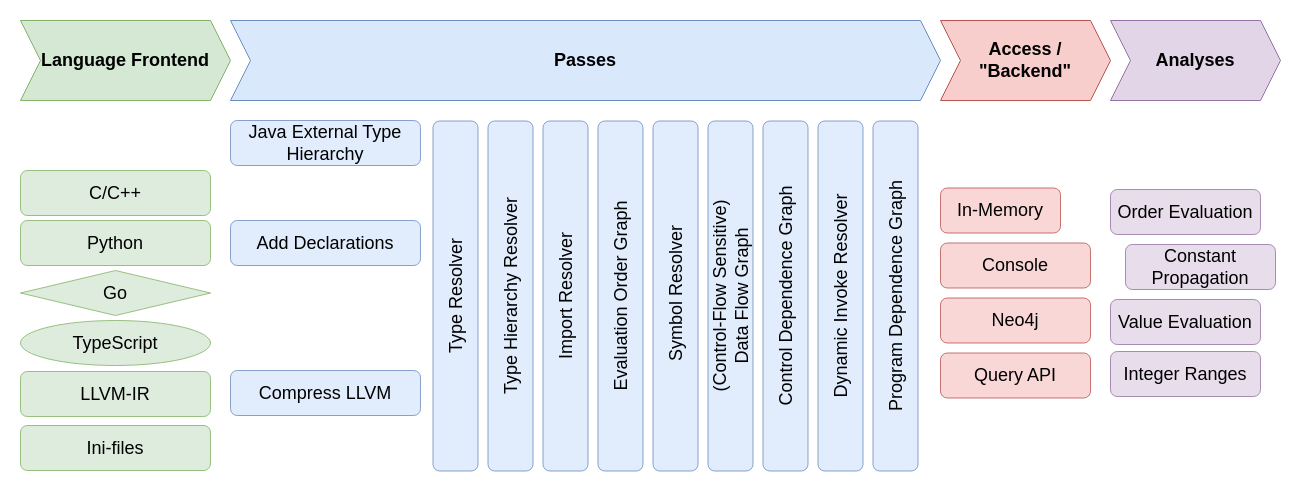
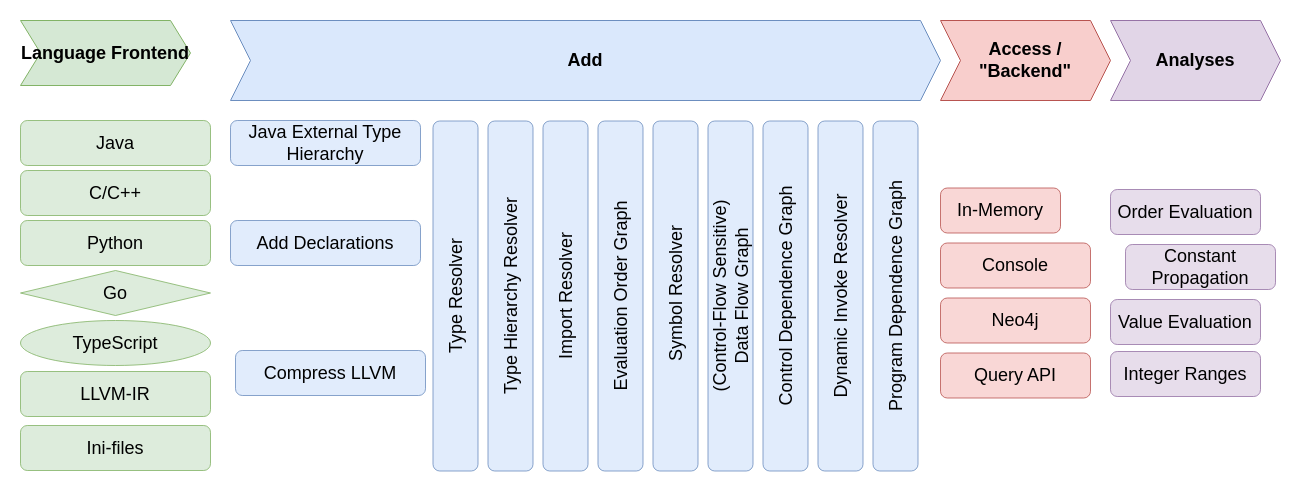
  <mxCell id="0" />
  <mxCell id="1" parent="0" />
- <mxCell id="2" value="&lt;font style=&quot;font-size: 18px;&quot;&gt;&lt;b&gt;Language Frontend&lt;/b&gt;&lt;/font&gt;" style="shape=step;perimeter=stepPerimeter;whiteSpace=wrap;html=1;fixedSize=1;fillColor=#d5e8d4;strokeColor=#82b366;" parent="1" vertex="1"><mxGeometry x="20" y="20" width="210" height="80" as="geometry" /></mxCell>
- <mxCell id="3" value="&lt;font style=&quot;font-size: 18px;&quot;&gt;&lt;b&gt;Passes&lt;/b&gt;&lt;/font&gt;" style="shape=step;perimeter=stepPerimeter;whiteSpace=wrap;html=1;fixedSize=1;fillColor=#dae8fc;strokeColor=#6c8ebf;" parent="1" vertex="1"><mxGeometry x="230" y="20" width="710" height="80" as="geometry" /></mxCell>
+ <mxCell id="2" value="&lt;font style=&quot;font-size: 18px;&quot;&gt;&lt;b&gt;Language Frontend&lt;/b&gt;&lt;/font&gt;" style="shape=step;perimeter=stepPerimeter;whiteSpace=wrap;html=1;fixedSize=1;fillColor=#d5e8d4;strokeColor=#82b366;" parent="1" vertex="1"><mxGeometry x="20" y="20" width="170" height="65" as="geometry" /></mxCell>
+ <mxCell id="3" value="&lt;font style=&quot;font-size: 18px;&quot;&gt;&lt;b&gt;Add&lt;/b&gt;&lt;/font&gt;" style="shape=step;perimeter=stepPerimeter;whiteSpace=wrap;html=1;fixedSize=1;fillColor=#dae8fc;strokeColor=#6c8ebf;" parent="1" vertex="1"><mxGeometry x="230" y="20" width="710" height="80" as="geometry" /></mxCell>
+ <mxCell id="4" value="Java" style="rounded=1;whiteSpace=wrap;html=1;fontSize=18;fillColor=#d5e8d4;strokeColor=#82b366;opacity=80;" parent="1" vertex="1"><mxGeometry x="20" y="120" width="190" height="45" as="geometry" /></mxCell>
  <mxCell id="5" value="&lt;div&gt;C/C++&lt;/div&gt;" style="rounded=1;whiteSpace=wrap;html=1;fontSize=18;fillColor=#d5e8d4;strokeColor=#82b366;opacity=80;" parent="1" vertex="1"><mxGeometry x="20" y="170" width="190" height="45" as="geometry" /></mxCell>
  <mxCell id="6" value="Python" style="rounded=1;whiteSpace=wrap;html=1;fontSize=18;fillColor=#d5e8d4;strokeColor=#82b366;opacity=80;" parent="1" vertex="1"><mxGeometry x="20" y="220" width="190" height="45" as="geometry" /></mxCell>
  <mxCell id="7" value="Go" style="rhombus;whiteSpace=wrap;html=1;fontSize=18;fillColor=#d5e8d4;strokeColor=#82b366;opacity=80;" parent="1" vertex="1"><mxGeometry x="20" y="270" width="190" height="45" as="geometry" /></mxCell>
  <mxCell id="8" value="TypeScript" style="ellipse;whiteSpace=wrap;html=1;fontSize=18;fillColor=#d5e8d4;strokeColor=#82b366;opacity=80;" parent="1" vertex="1"><mxGeometry x="20" y="320" width="190" height="45" as="geometry" /></mxCell>
  <mxCell id="9" value="LLVM-IR" style="rounded=1;whiteSpace=wrap;html=1;fontSize=18;fillColor=#d5e8d4;strokeColor=#82b366;opacity=80;" parent="1" vertex="1"><mxGeometry x="20" y="371" width="190" height="45" as="geometry" /></mxCell>
  <mxCell id="10" value="Java External Type Hierarchy" style="rounded=1;whiteSpace=wrap;html=1;fontSize=18;fillColor=#dae8fc;strokeColor=#6c8ebf;opacity=80;" parent="1" vertex="1"><mxGeometry x="230" y="120" width="190" height="45" as="geometry" /></mxCell>
- <mxCell id="11" value="Compress LLVM" style="rounded=1;whiteSpace=wrap;html=1;fontSize=18;fillColor=#dae8fc;strokeColor=#6c8ebf;opacity=80;" parent="1" vertex="1"><mxGeometry x="230" y="370" width="190" height="45" as="geometry" /></mxCell>
+ <mxCell id="11" value="Compress LLVM" style="rounded=1;whiteSpace=wrap;html=1;fontSize=18;fillColor=#dae8fc;strokeColor=#6c8ebf;opacity=80;" parent="1" vertex="1"><mxGeometry x="235" y="350" width="190" height="45" as="geometry" /></mxCell>
  <mxCell id="12" value="&lt;div&gt;Type Resolver&lt;/div&gt;" style="rounded=1;whiteSpace=wrap;html=1;fontSize=18;rotation=-90;fillColor=#dae8fc;strokeColor=#6c8ebf;opacity=80;" parent="1" vertex="1"><mxGeometry x="280" y="273" width="350" height="45" as="geometry" /></mxCell>
  <mxCell id="13" value="&lt;div&gt;Type Hierarchy Resolver&lt;/div&gt;" style="rounded=1;whiteSpace=wrap;html=1;fontSize=18;rotation=-90;fillColor=#dae8fc;strokeColor=#6c8ebf;opacity=80;" parent="1" vertex="1"><mxGeometry x="335" y="273" width="350" height="45" as="geometry" /></mxCell>
  <mxCell id="14" value="Import Resolver" style="rounded=1;whiteSpace=wrap;html=1;fontSize=18;rotation=-90;fillColor=#dae8fc;strokeColor=#6c8ebf;opacity=80;" parent="1" vertex="1"><mxGeometry x="390" y="273" width="350" height="45" as="geometry" /></mxCell>
  <mxCell id="15" value="&lt;div&gt;Evaluation Order Graph&lt;/div&gt;" style="rounded=1;whiteSpace=wrap;html=1;fontSize=18;rotation=-90;fillColor=#dae8fc;strokeColor=#6c8ebf;opacity=80;" parent="1" vertex="1"><mxGeometry x="445" y="273" width="350" height="45" as="geometry" /></mxCell>
  <mxCell id="16" value="&amp;nbsp;Symbol Resolver" style="rounded=1;whiteSpace=wrap;html=1;fontSize=18;rotation=-90;fillColor=#dae8fc;strokeColor=#6c8ebf;opacity=80;" parent="1" vertex="1"><mxGeometry x="500" y="273" width="350" height="45" as="geometry" /></mxCell>
  <mxCell id="17" value="(Control-Flow Sensitive)&lt;br&gt;Data Flow Graph" style="rounded=1;whiteSpace=wrap;html=1;fontSize=18;rotation=-90;fillColor=#dae8fc;strokeColor=#6c8ebf;opacity=80;" parent="1" vertex="1"><mxGeometry x="555" y="273" width="350" height="45" as="geometry" /></mxCell>
  <mxCell id="18" value="&lt;div&gt;Control Dependence Graph&lt;/div&gt;" style="rounded=1;whiteSpace=wrap;html=1;fontSize=18;rotation=-90;fillColor=#dae8fc;strokeColor=#6c8ebf;opacity=80;" parent="1" vertex="1"><mxGeometry x="610" y="273" width="350" height="45" as="geometry" /></mxCell>
  <mxCell id="19" value="Dynamic Invoke Resolver" style="rounded=1;whiteSpace=wrap;html=1;fontSize=18;rotation=-90;fillColor=#dae8fc;strokeColor=#6c8ebf;opacity=80;" parent="1" vertex="1"><mxGeometry x="665" y="273" width="350" height="45" as="geometry" /></mxCell>
  <mxCell id="20" value="&lt;b&gt;&lt;font style=&quot;font-size: 18px;&quot;&gt;Access / &quot;Backend&quot;&lt;br&gt;&lt;/font&gt;&lt;/b&gt;" style="shape=step;perimeter=stepPerimeter;whiteSpace=wrap;html=1;fixedSize=1;fillColor=#f8cecc;strokeColor=#b85450;" parent="1" vertex="1"><mxGeometry x="940" y="20" width="170" height="80" as="geometry" /></mxCell>
  <mxCell id="21" value="In-Memory" style="rounded=1;whiteSpace=wrap;html=1;fontSize=18;fillColor=#f8cecc;strokeColor=#b85450;opacity=80;" parent="1" vertex="1"><mxGeometry x="940" y="187.5" width="120" height="45" as="geometry" /></mxCell>
  <mxCell id="22" value="Console" style="rounded=1;whiteSpace=wrap;html=1;fontSize=18;fillColor=#f8cecc;strokeColor=#b85450;opacity=80;" parent="1" vertex="1"><mxGeometry x="940" y="242.5" width="150" height="45" as="geometry" /></mxCell>
  <mxCell id="23" value="Neo4j" style="rounded=1;whiteSpace=wrap;html=1;fontSize=18;fillColor=#f8cecc;strokeColor=#b85450;opacity=80;" parent="1" vertex="1"><mxGeometry x="940" y="297.5" width="150" height="45" as="geometry" /></mxCell>
  <mxCell id="24" value="Query API" style="rounded=1;whiteSpace=wrap;html=1;fontSize=18;fillColor=#f8cecc;strokeColor=#b85450;opacity=80;" parent="1" vertex="1"><mxGeometry x="940" y="352.5" width="150" height="45" as="geometry" /></mxCell>
  <mxCell id="25" value="&lt;b&gt;&lt;font style=&quot;font-size: 18px;&quot;&gt;Analyses&lt;/font&gt;&lt;/b&gt;" style="shape=step;perimeter=stepPerimeter;whiteSpace=wrap;html=1;fixedSize=1;fillColor=#e1d5e7;strokeColor=#9673a6;" parent="1" vertex="1"><mxGeometry x="1110" y="20" width="170" height="80" as="geometry" /></mxCell>
  <mxCell id="26" value="Order Evaluation" style="rounded=1;whiteSpace=wrap;html=1;fontSize=18;fillColor=#e1d5e7;strokeColor=#9673a6;opacity=80;" parent="1" vertex="1"><mxGeometry x="1110" y="189" width="150" height="45" as="geometry" /></mxCell>
  <mxCell id="27" value="Value Evaluation" style="rounded=1;whiteSpace=wrap;html=1;fontSize=18;fillColor=#e1d5e7;strokeColor=#9673a6;opacity=80;" parent="1" vertex="1"><mxGeometry x="1110" y="299" width="150" height="45" as="geometry" /></mxCell>
  <mxCell id="28" value="Constant Propagation" style="rounded=1;whiteSpace=wrap;html=1;fontSize=18;fillColor=#e1d5e7;strokeColor=#9673a6;opacity=80;" parent="1" vertex="1"><mxGeometry x="1125" y="244" width="150" height="45" as="geometry" /></mxCell>
  <mxCell id="29" value="Ini-files" style="rounded=1;whiteSpace=wrap;html=1;fontSize=18;fillColor=#d5e8d4;strokeColor=#82b366;opacity=80;" vertex="1" parent="1"><mxGeometry x="20" y="425" width="190" height="45" as="geometry" /></mxCell>
  <mxCell id="30" value="Add Declarations" style="rounded=1;whiteSpace=wrap;html=1;fontSize=18;fillColor=#dae8fc;strokeColor=#6c8ebf;opacity=80;" vertex="1" parent="1"><mxGeometry x="230" y="220" width="190" height="45" as="geometry" /></mxCell>
  <mxCell id="31" value="Program Dependence Graph" style="rounded=1;whiteSpace=wrap;html=1;fontSize=18;rotation=-90;fillColor=#dae8fc;strokeColor=#6c8ebf;opacity=80;" vertex="1" parent="1"><mxGeometry x="720" y="273" width="350" height="45" as="geometry" /></mxCell>
  <mxCell id="32" value="Integer Ranges" style="rounded=1;whiteSpace=wrap;html=1;fontSize=18;fillColor=#e1d5e7;strokeColor=#9673a6;opacity=80;" vertex="1" parent="1"><mxGeometry x="1110" y="351" width="150" height="45" as="geometry" /></mxCell>
